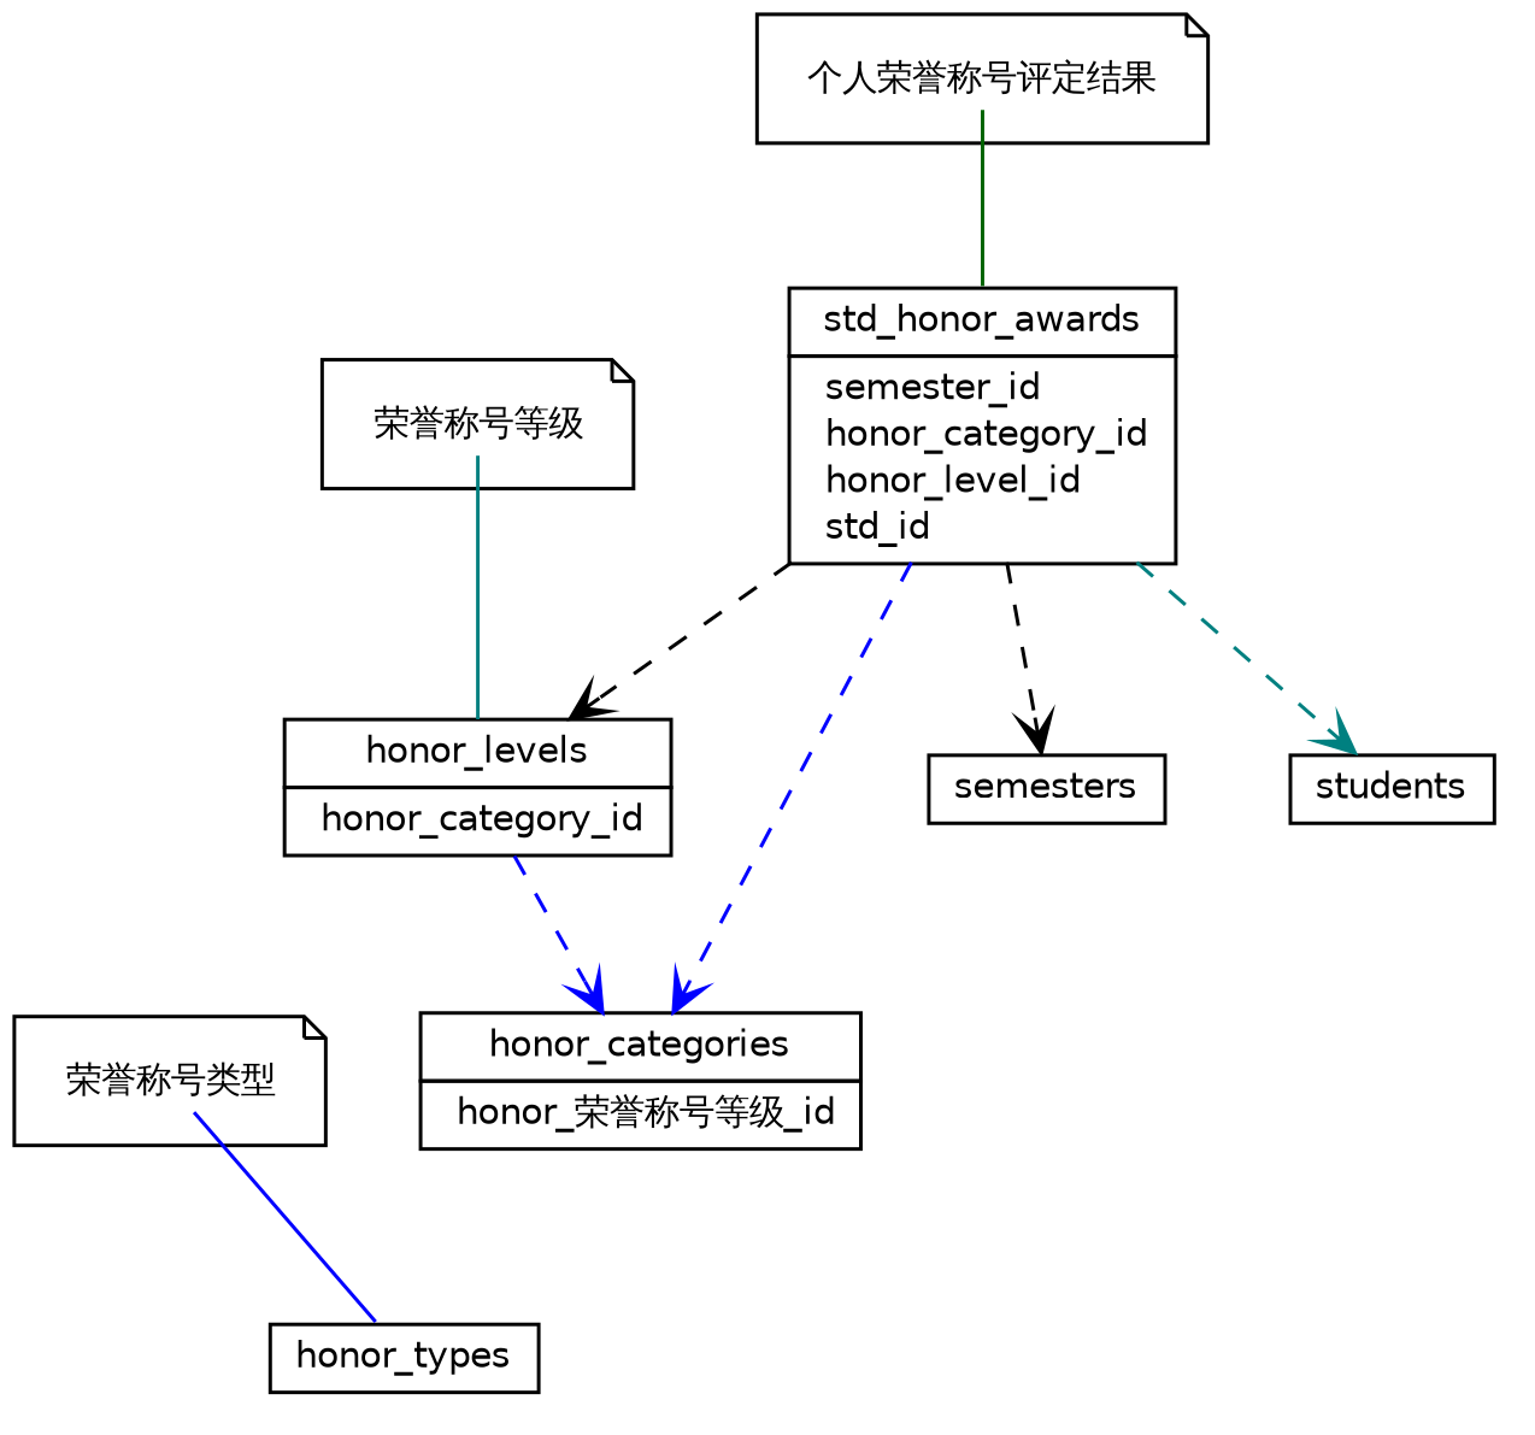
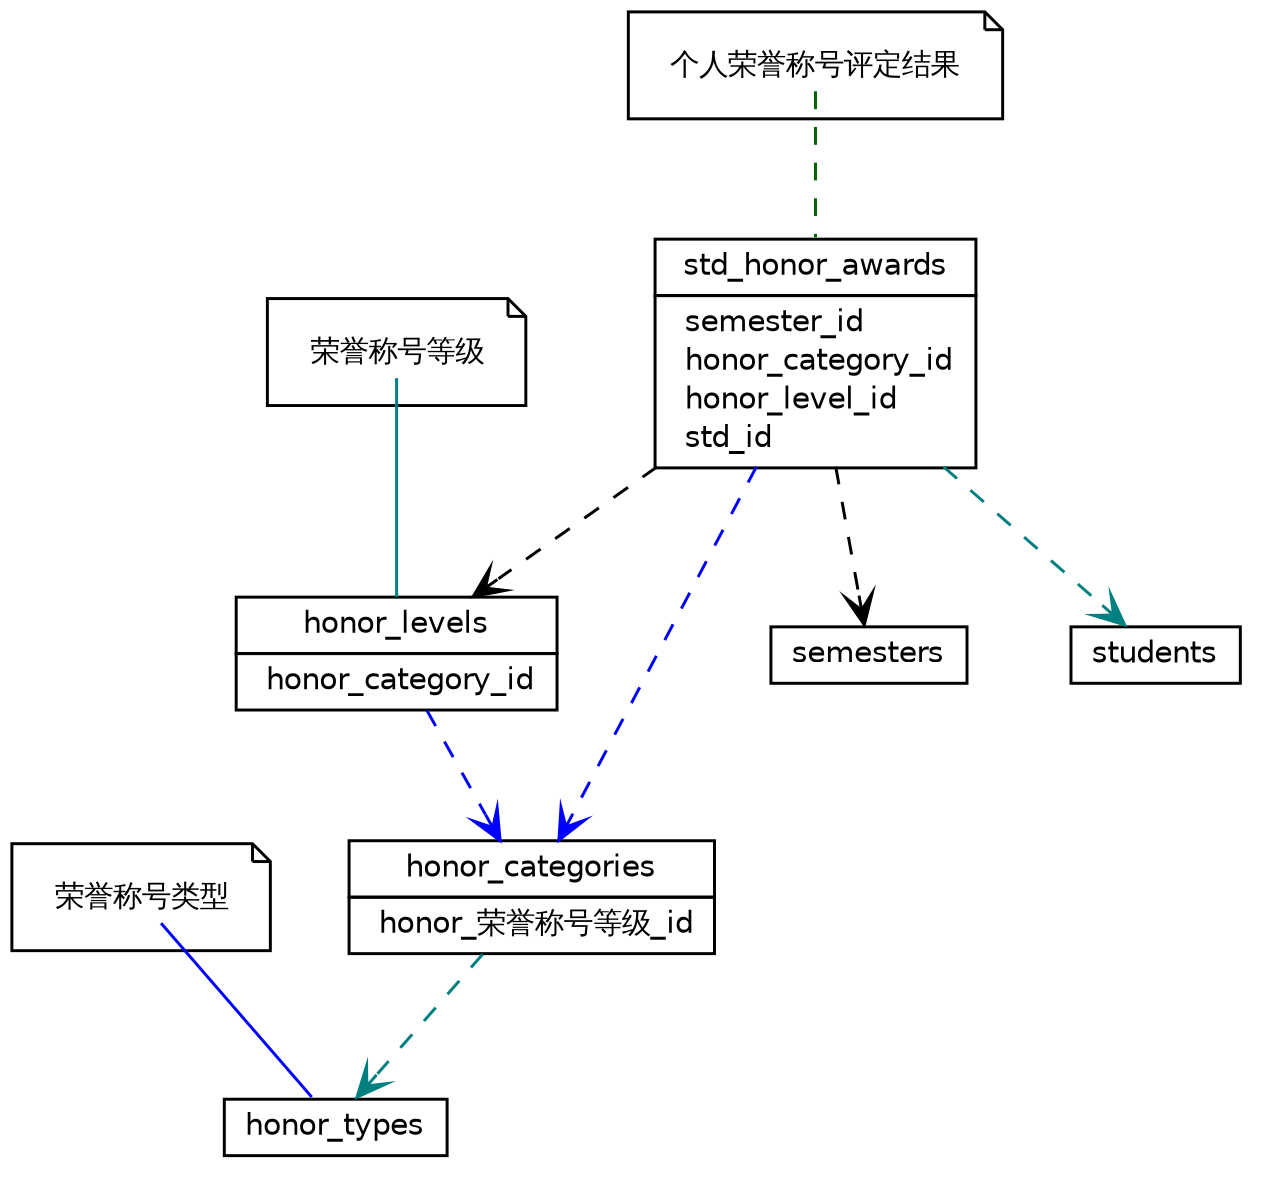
  digraph {
    nodesep=0.25
    ranksep=0.5
    node [fontcolor=black fontname=Helvetica fontsize=10.0 shape=plaintext]
    edge [arrowhead=open color=blue fontname=Helvetica fontsize=10.0 headport=p labelfontname=Helvetica labelfontsize=10 tailport=p fontcolor=black style=dashed]
    n1 [label=<<table title="honor_types" border="0" cellborder="1" cellspacing="0" cellpadding="2" port="p"> 		<tr><td><table border="0" cellspacing="0" cellpadding="1"> <tr><td align="center" balign="center"> honor_types </td></tr> 		</table></td></tr> 		</table>>]
    n2 [label=<<table title="honor_types" border="0" cellborder="0" cellspacing="0" cellpadding="2" port="p"> 		<tr><td><table border="0" cellspacing="0" cellpadding="1"> <tr><td align="left" balign="left"> 荣誉称号类型 </td></tr> 		</table></td></tr> 		</table>> shape=note]
    n3 [label=<<table title="std_honor_awards" border="0" cellborder="1" cellspacing="0" cellpadding="2" port="p"> 		<tr><td><table border="0" cellspacing="0" cellpadding="1"> <tr><td align="center" balign="center"> std_honor_awards </td></tr> 		</table></td></tr> 		<tr><td><table border="0" cellspacing="0" cellpadding="1"> <tr><td align="left" balign="left">  semester_id </td></tr> <tr><td align="left" balign="left">  honor_category_id </td></tr> <tr><td align="left" balign="left">  honor_level_id </td></tr> <tr><td align="left" balign="left">  std_id </td></tr> 		</table></td></tr> 		</table>>]
    n4 [label=<<table title="honor_levels" border="0" cellborder="1" cellspacing="0" cellpadding="2" port="p"> 		<tr><td><table border="0" cellspacing="0" cellpadding="1"> <tr><td align="center" balign="center"> honor_levels </td></tr> 		</table></td></tr> 		<tr><td><table border="0" cellspacing="0" cellpadding="1"> <tr><td align="left" balign="left">  honor_category_id </td></tr> 		</table></td></tr> 		</table>>]
    n5 [label=<<table title="honor_categories" border="0" cellborder="1" cellspacing="0" cellpadding="2" port="p"> 		<tr><td><table border="0" cellspacing="0" cellpadding="1"> <tr><td align="center" balign="center"> honor_categories </td></tr> 		</table></td></tr> 		<tr><td><table border="0" cellspacing="0" cellpadding="1"> <tr><td align="left" balign="left">  honor_荣誉称号等级_id </td></tr> 		</table></td></tr> 		</table>>]
    n6 [label=<<table title="semesters" border="0" cellborder="1" cellspacing="0" cellpadding="2" port="p"> 		<tr><td><table border="0" cellspacing="0" cellpadding="1"> <tr><td align="center" balign="center"> semesters </td></tr> 		</table></td></tr> 		</table>>]
    n7 [label=<<table title="students" border="0" cellborder="1" cellspacing="0" cellpadding="2" port="p"> 		<tr><td><table border="0" cellspacing="0" cellpadding="1"> <tr><td align="center" balign="center"> students </td></tr> 		</table></td></tr> 		</table>>]
    n8 [label=<<table title="std_honor_awards" border="0" cellborder="0" cellspacing="0" cellpadding="2" port="p"> 		<tr><td><table border="0" cellspacing="0" cellpadding="1"> <tr><td align="left" balign="left"> 个人荣誉称号评定结果 </td></tr> 		</table></td></tr> 		</table>> shape=note]
    n9 [label=<<table title="honor_levels" border="0" cellborder="0" cellspacing="0" cellpadding="2" port="p"> 		<tr><td><table border="0" cellspacing="0" cellpadding="1"> <tr><td align="left" balign="left"> 荣誉称号等级 </td></tr> 		</table></td></tr> 		</table>> shape=note]
    n2 -> n1 [arrowhead=none fontsize=10 fontcolor="" style=""]
    n3 -> n4 [color=black]
    n3 -> n5
    n3 -> n6 [color=black]
    n3 -> n7 [color=teal]
    n4 -> n5
-   n8 -> n3 [arrowhead=none color=darkgreen fontsize=10 fontcolor="" style=""]
+   n5 -> n1 [color=teal]
+   n8 -> n3 [arrowhead=none color=darkgreen fontsize=10 fontcolor=""]
    n9 -> n4 [arrowhead=none color=teal fontsize=10 fontcolor="" style=""]
  }
